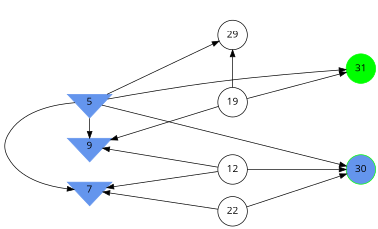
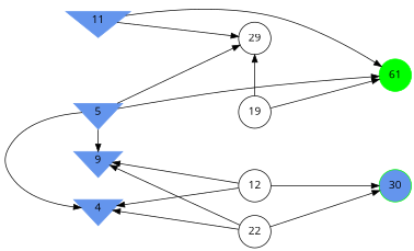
  digraph {
    fontname="Open Sans"
    rankdir=LR
    ranksep=2.0
    node [color=cornflowerblue fontname="Open Sans" shape=circle style=filled]
    edge [fontname="Open Sans"]
    5 [shape=invtriangle]
-   7 [shape=invtriangle]
+   7 [shape=invtriangle label=4]
    9 [shape=invtriangle]
+   11 [shape=invtriangle]
    12 [color=black style=""]
    19 [color=black style=""]
    22 [color=black style=""]
    29 [color=black style=""]
    30 [color=green fillcolor=cornflowerblue]
-   31 [color=green]
+   31 [color=green label=61]
    subgraph sub_1 {
      rank=same
      5
      7
      9
+     11
    }
    subgraph sub_2 {
      rank=same
      12
      19
      22
      29
    }
    subgraph sub_3 {
      rank=same
      30
      31
    }
    5 -> 7
    5 -> 9
    5 -> 29
-   5 -> 30
    5 -> 31
+   11 -> 29
+   11 -> 31
    12 -> 7
    12 -> 9
    12 -> 30
    19 -> 29
    19 -> 31
    22 -> 7
-   19 -> 9
+   22 -> 9
    22 -> 30
  }
